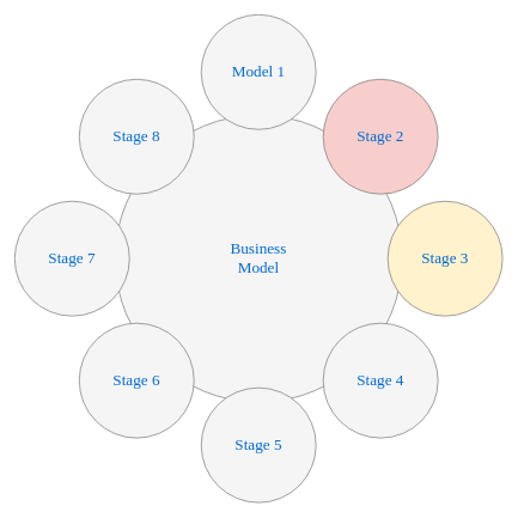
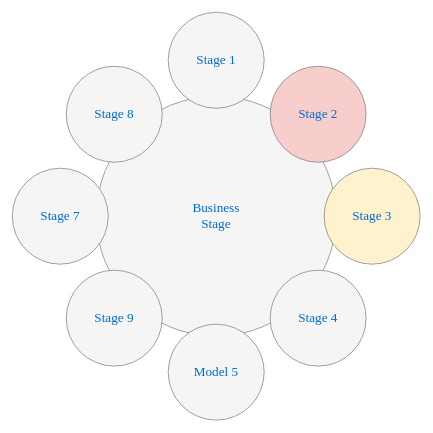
  <mxCell id="0" />
  <mxCell id="1" parent="0" />
- <mxCell id="2" value="Business&lt;div&gt;Model&lt;/div&gt;" style="ellipse;whiteSpace=wrap;html=1;rounded=0;shadow=0;dashed=0;comic=0;fontFamily=Verdana;fontSize=22;fontColor=#0069D1;fillColor=#f5f5f5;strokeColor=#666666;" parent="1" vertex="1"><mxGeometry x="160" y="160" width="400" height="400" as="geometry" /></mxCell>
- <mxCell id="3" value="Model 1" style="ellipse;whiteSpace=wrap;html=1;rounded=0;shadow=0;dashed=0;comic=0;fontFamily=Verdana;fontSize=22;fontColor=#0069D1;fillColor=#f5f5f5;strokeColor=#666666;" parent="1" vertex="1"><mxGeometry x="280" y="20" width="160" height="160" as="geometry" /></mxCell>
- <mxCell id="4" value="Stage 5" style="ellipse;whiteSpace=wrap;html=1;rounded=0;shadow=0;dashed=0;comic=0;fontFamily=Verdana;fontSize=22;fontColor=#0069D1;fillColor=#f5f5f5;strokeColor=#666666;" parent="1" vertex="1"><mxGeometry x="280" y="540" width="160" height="160" as="geometry" /></mxCell>
+ <mxCell id="2" value="Business&lt;div&gt;Stage&lt;/div&gt;" style="ellipse;whiteSpace=wrap;html=1;rounded=0;shadow=0;dashed=0;comic=0;fontFamily=Verdana;fontSize=22;fontColor=#0069D1;fillColor=#f5f5f5;strokeColor=#666666;" parent="1" vertex="1"><mxGeometry x="160" y="160" width="400" height="400" as="geometry" /></mxCell>
+ <mxCell id="3" value="Stage 1" style="ellipse;whiteSpace=wrap;html=1;rounded=0;shadow=0;dashed=0;comic=0;fontFamily=Verdana;fontSize=22;fontColor=#0069D1;fillColor=#f5f5f5;strokeColor=#666666;" parent="1" vertex="1"><mxGeometry x="280" y="20" width="160" height="160" as="geometry" /></mxCell>
+ <mxCell id="4" value="Model 5" style="ellipse;whiteSpace=wrap;html=1;rounded=0;shadow=0;dashed=0;comic=0;fontFamily=Verdana;fontSize=22;fontColor=#0069D1;fillColor=#f5f5f5;strokeColor=#666666;" parent="1" vertex="1"><mxGeometry x="280" y="540" width="160" height="160" as="geometry" /></mxCell>
  <mxCell id="5" value="Stage 3" style="ellipse;whiteSpace=wrap;html=1;rounded=0;shadow=0;dashed=0;comic=0;fontFamily=Verdana;fontSize=22;fontColor=#0069D1;fillColor=#fff2cc;strokeColor=#666666;" parent="1" vertex="1"><mxGeometry x="540" y="280" width="160" height="160" as="geometry" /></mxCell>
  <mxCell id="6" value="Stage 7" style="ellipse;whiteSpace=wrap;html=1;rounded=0;shadow=0;dashed=0;comic=0;fontFamily=Verdana;fontSize=22;fontColor=#0069D1;fillColor=#f5f5f5;strokeColor=#666666;" parent="1" vertex="1"><mxGeometry x="20" y="280" width="160" height="160" as="geometry" /></mxCell>
  <mxCell id="7" value="Stage 8" style="ellipse;whiteSpace=wrap;html=1;rounded=0;shadow=0;dashed=0;comic=0;fontFamily=Verdana;fontSize=22;fontColor=#0069D1;fillColor=#f5f5f5;strokeColor=#666666;" parent="1" vertex="1"><mxGeometry x="110" y="110" width="160" height="160" as="geometry" /></mxCell>
  <mxCell id="8" value="Stage 2" style="ellipse;whiteSpace=wrap;html=1;rounded=0;shadow=0;dashed=0;comic=0;fontFamily=Verdana;fontSize=22;fontColor=#0069D1;fillColor=#f8cecc;strokeColor=#666666;" parent="1" vertex="1"><mxGeometry x="450" y="110" width="160" height="160" as="geometry" /></mxCell>
  <mxCell id="9" value="Stage 4" style="ellipse;whiteSpace=wrap;html=1;rounded=0;shadow=0;dashed=0;comic=0;fontFamily=Verdana;fontSize=22;fontColor=#0069D1;fillColor=#f5f5f5;strokeColor=#666666;" parent="1" vertex="1"><mxGeometry x="450" y="450" width="160" height="160" as="geometry" /></mxCell>
- <mxCell id="10" value="Stage 6" style="ellipse;whiteSpace=wrap;html=1;rounded=0;shadow=0;dashed=0;comic=0;fontFamily=Verdana;fontSize=22;fontColor=#0069D1;fillColor=#f5f5f5;strokeColor=#666666;" parent="1" vertex="1"><mxGeometry x="110" y="450" width="160" height="160" as="geometry" /></mxCell>
+ <mxCell id="10" value="Stage 9" style="ellipse;whiteSpace=wrap;html=1;rounded=0;shadow=0;dashed=0;comic=0;fontFamily=Verdana;fontSize=22;fontColor=#0069D1;fillColor=#f5f5f5;strokeColor=#666666;" parent="1" vertex="1"><mxGeometry x="110" y="450" width="160" height="160" as="geometry" /></mxCell>
